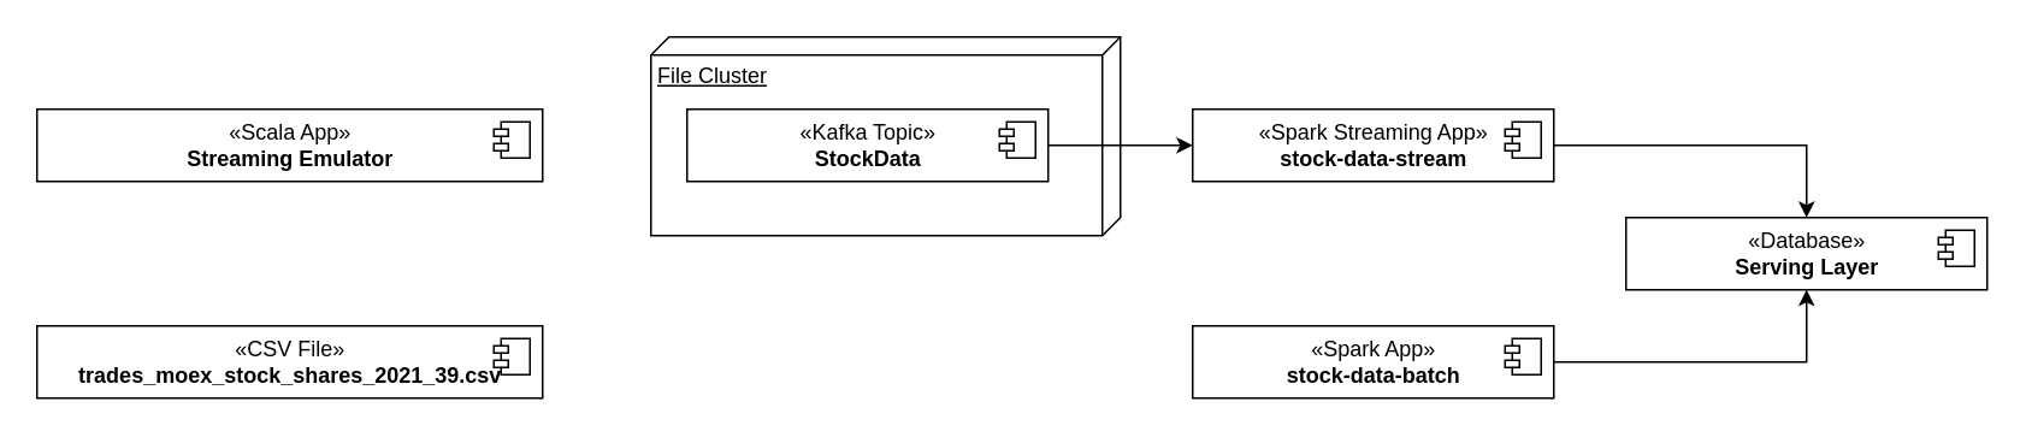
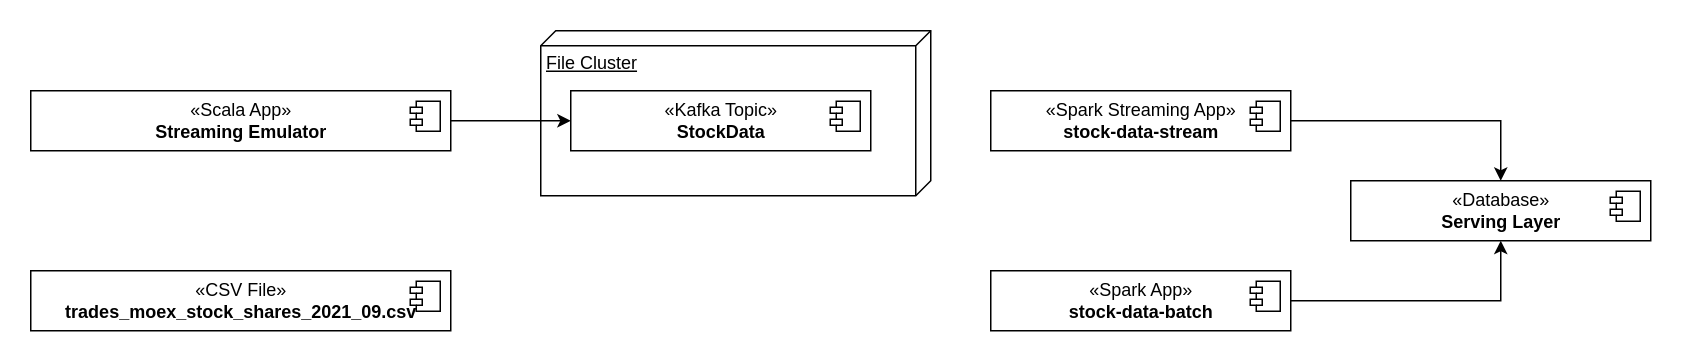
  <mxCell id="0" />
  <mxCell id="1" parent="0" />
  <mxCell id="2" value="File Cluster" style="verticalAlign=top;align=left;spacingTop=8;spacingLeft=2;spacingRight=12;shape=cube;size=10;direction=south;fontStyle=4;html=1;" parent="1" vertex="1"><mxGeometry x="360" y="20" width="260" height="110" as="geometry" /></mxCell>
+ <mxCell id="3" style="edgeStyle=orthogonalEdgeStyle;rounded=0;orthogonalLoop=1;jettySize=auto;html=1;exitX=1;exitY=0.5;exitDx=0;exitDy=0;entryX=0;entryY=0.5;entryDx=0;entryDy=0;" parent="1" source="4" target="7" edge="1"><mxGeometry relative="1" as="geometry" /></mxCell>
  <mxCell id="4" value="«Scala App»&lt;br&gt;&lt;b&gt;Streaming Emulator&lt;/b&gt;" style="html=1;dropTarget=0;" parent="1" vertex="1"><mxGeometry x="20" y="60" width="280" height="40" as="geometry" /></mxCell>
  <mxCell id="5" value="" style="shape=module;jettyWidth=8;jettyHeight=4;" parent="4" vertex="1"><mxGeometry x="1" width="20" height="20" relative="1" as="geometry"><mxPoint x="-27" y="7" as="offset" /></mxGeometry></mxCell>
- <mxCell id="6" style="edgeStyle=orthogonalEdgeStyle;rounded=0;orthogonalLoop=1;jettySize=auto;html=1;exitX=1;exitY=0.5;exitDx=0;exitDy=0;entryX=0;entryY=0.5;entryDx=0;entryDy=0;" parent="1" source="7" target="12" edge="1"><mxGeometry relative="1" as="geometry" /></mxCell>
  <mxCell id="7" value="«Kafka Topic»&lt;br&gt;&lt;b&gt;StockData&lt;/b&gt;" style="html=1;dropTarget=0;" parent="1" vertex="1"><mxGeometry x="380" y="60" width="200" height="40" as="geometry" /></mxCell>
  <mxCell id="8" value="" style="shape=module;jettyWidth=8;jettyHeight=4;" parent="7" vertex="1"><mxGeometry x="1" width="20" height="20" relative="1" as="geometry"><mxPoint x="-27" y="7" as="offset" /></mxGeometry></mxCell>
- <mxCell id="9" value="«CSV File»&lt;br&gt;&lt;b&gt;trades_moex_stock_shares_2021_39.csv&lt;/b&gt;" style="html=1;dropTarget=0;" parent="1" vertex="1"><mxGeometry x="20" y="180" width="280" height="40" as="geometry" /></mxCell>
+ <mxCell id="9" value="«CSV File»&lt;br&gt;&lt;b&gt;trades_moex_stock_shares_2021_09.csv&lt;/b&gt;" style="html=1;dropTarget=0;" parent="1" vertex="1"><mxGeometry x="20" y="180" width="280" height="40" as="geometry" /></mxCell>
  <mxCell id="10" value="" style="shape=module;jettyWidth=8;jettyHeight=4;" parent="9" vertex="1"><mxGeometry x="1" width="20" height="20" relative="1" as="geometry"><mxPoint x="-27" y="7" as="offset" /></mxGeometry></mxCell>
  <mxCell id="11" style="edgeStyle=orthogonalEdgeStyle;rounded=0;orthogonalLoop=1;jettySize=auto;html=1;exitX=1;exitY=0.5;exitDx=0;exitDy=0;entryX=0.5;entryY=0;entryDx=0;entryDy=0;" parent="1" source="12" target="17" edge="1"><mxGeometry relative="1" as="geometry" /></mxCell>
  <mxCell id="12" value="«Spark Streaming App»&lt;br&gt;&lt;b&gt;stock-data-stream&lt;/b&gt;" style="html=1;dropTarget=0;" parent="1" vertex="1"><mxGeometry x="660" y="60" width="200" height="40" as="geometry" /></mxCell>
  <mxCell id="13" value="" style="shape=module;jettyWidth=8;jettyHeight=4;" parent="12" vertex="1"><mxGeometry x="1" width="20" height="20" relative="1" as="geometry"><mxPoint x="-27" y="7" as="offset" /></mxGeometry></mxCell>
  <mxCell id="14" style="edgeStyle=orthogonalEdgeStyle;rounded=0;orthogonalLoop=1;jettySize=auto;html=1;exitX=1;exitY=0.5;exitDx=0;exitDy=0;entryX=0.5;entryY=1;entryDx=0;entryDy=0;" parent="1" source="15" target="17" edge="1"><mxGeometry relative="1" as="geometry" /></mxCell>
  <mxCell id="15" value="«Spark App»&lt;br&gt;&lt;b&gt;stock-data-batch&lt;/b&gt;" style="html=1;dropTarget=0;" parent="1" vertex="1"><mxGeometry x="660" y="180" width="200" height="40" as="geometry" /></mxCell>
  <mxCell id="16" value="" style="shape=module;jettyWidth=8;jettyHeight=4;" parent="15" vertex="1"><mxGeometry x="1" width="20" height="20" relative="1" as="geometry"><mxPoint x="-27" y="7" as="offset" /></mxGeometry></mxCell>
  <mxCell id="17" value="«Database»&lt;br&gt;&lt;b&gt;Serving Layer&lt;/b&gt;" style="html=1;dropTarget=0;" parent="1" vertex="1"><mxGeometry x="900" y="120" width="200" height="40" as="geometry" /></mxCell>
  <mxCell id="18" value="" style="shape=module;jettyWidth=8;jettyHeight=4;" parent="17" vertex="1"><mxGeometry x="1" width="20" height="20" relative="1" as="geometry"><mxPoint x="-27" y="7" as="offset" /></mxGeometry></mxCell>
